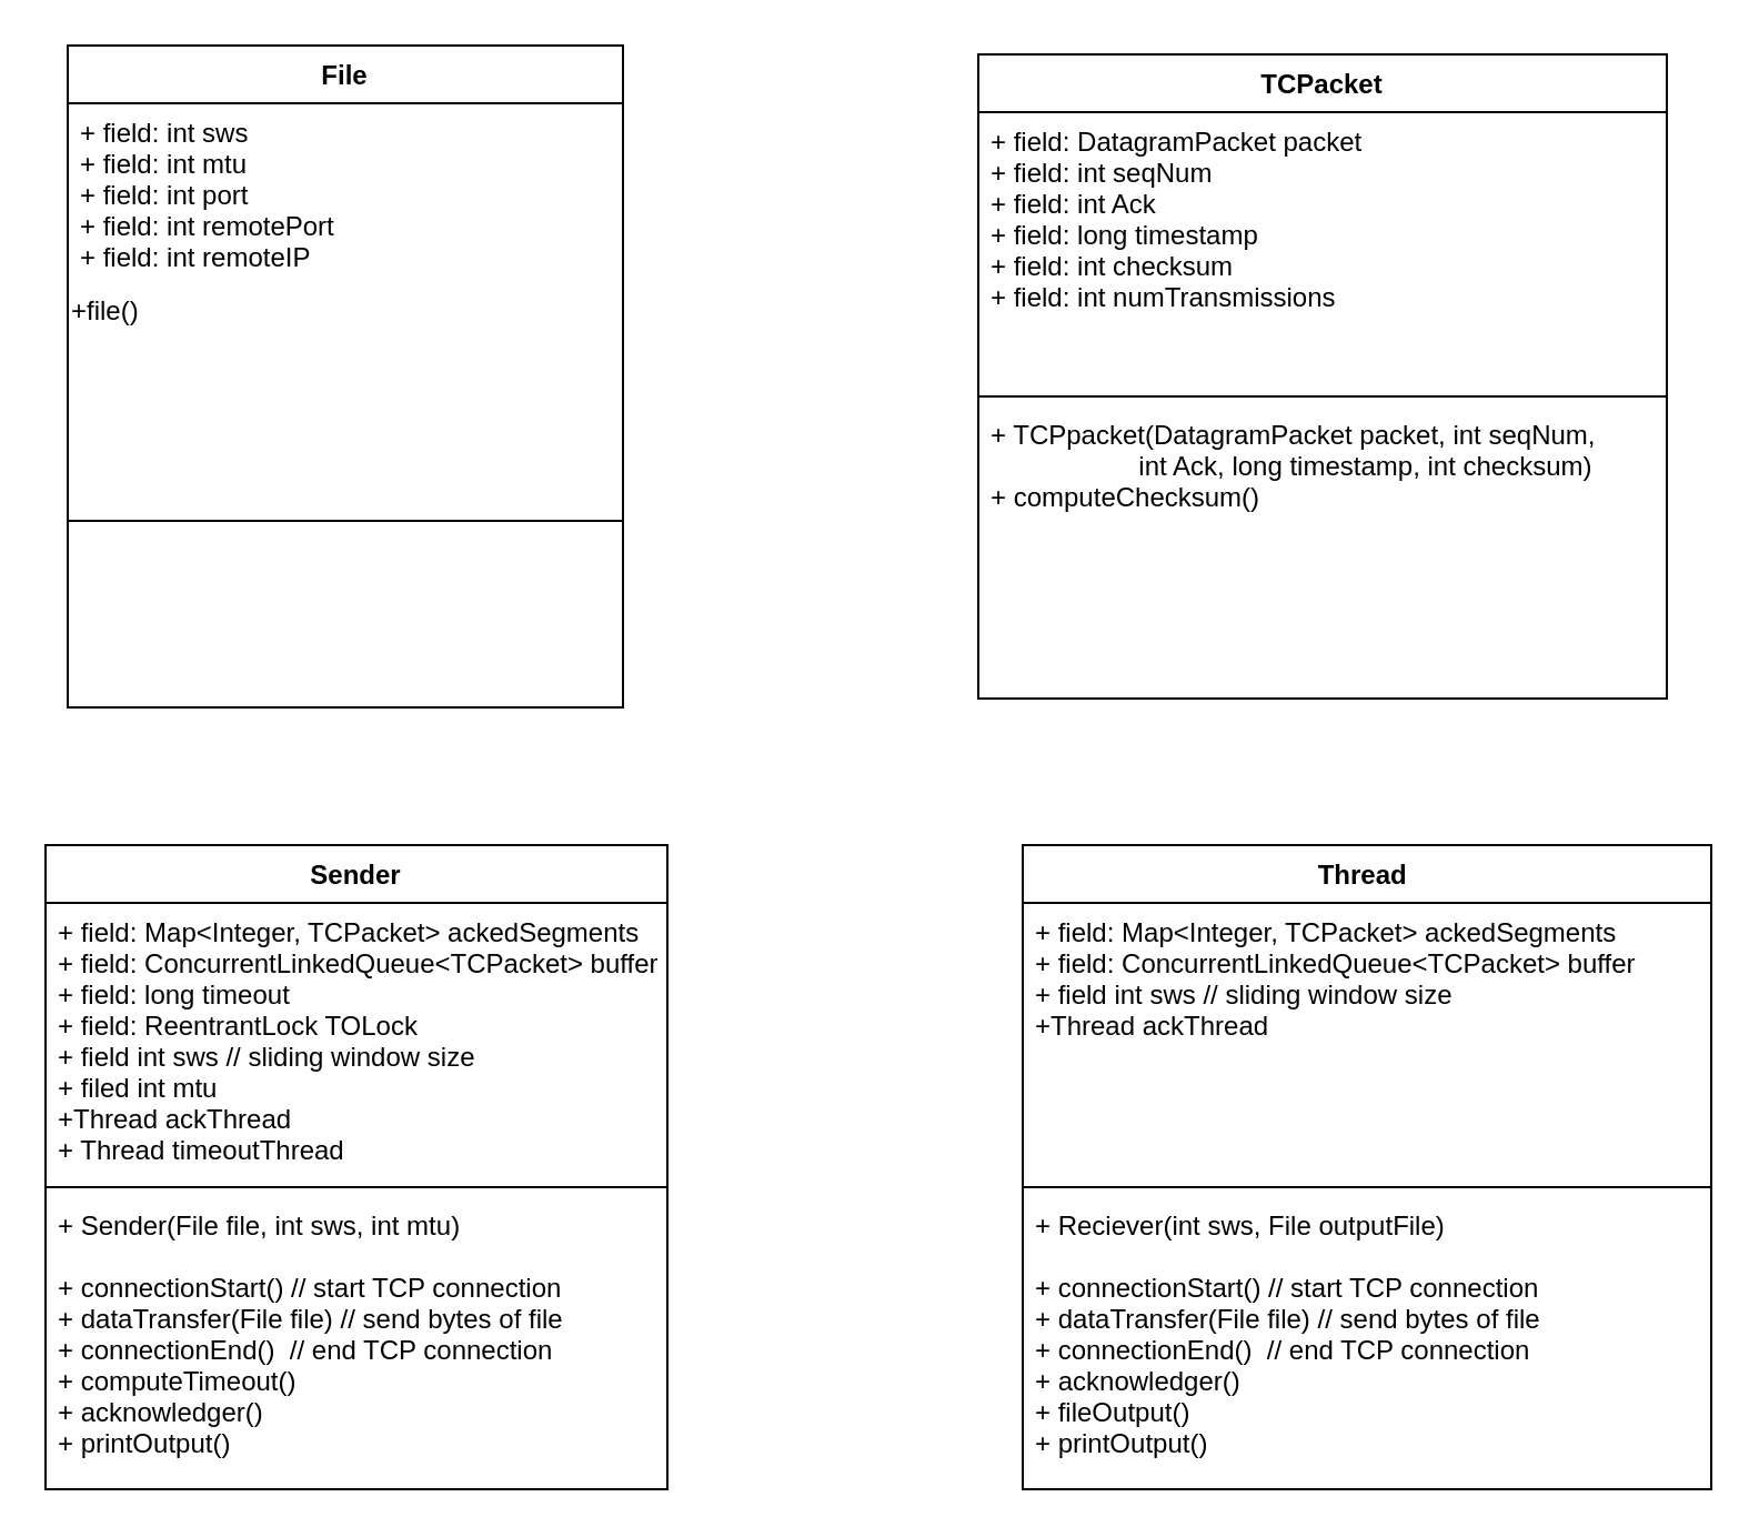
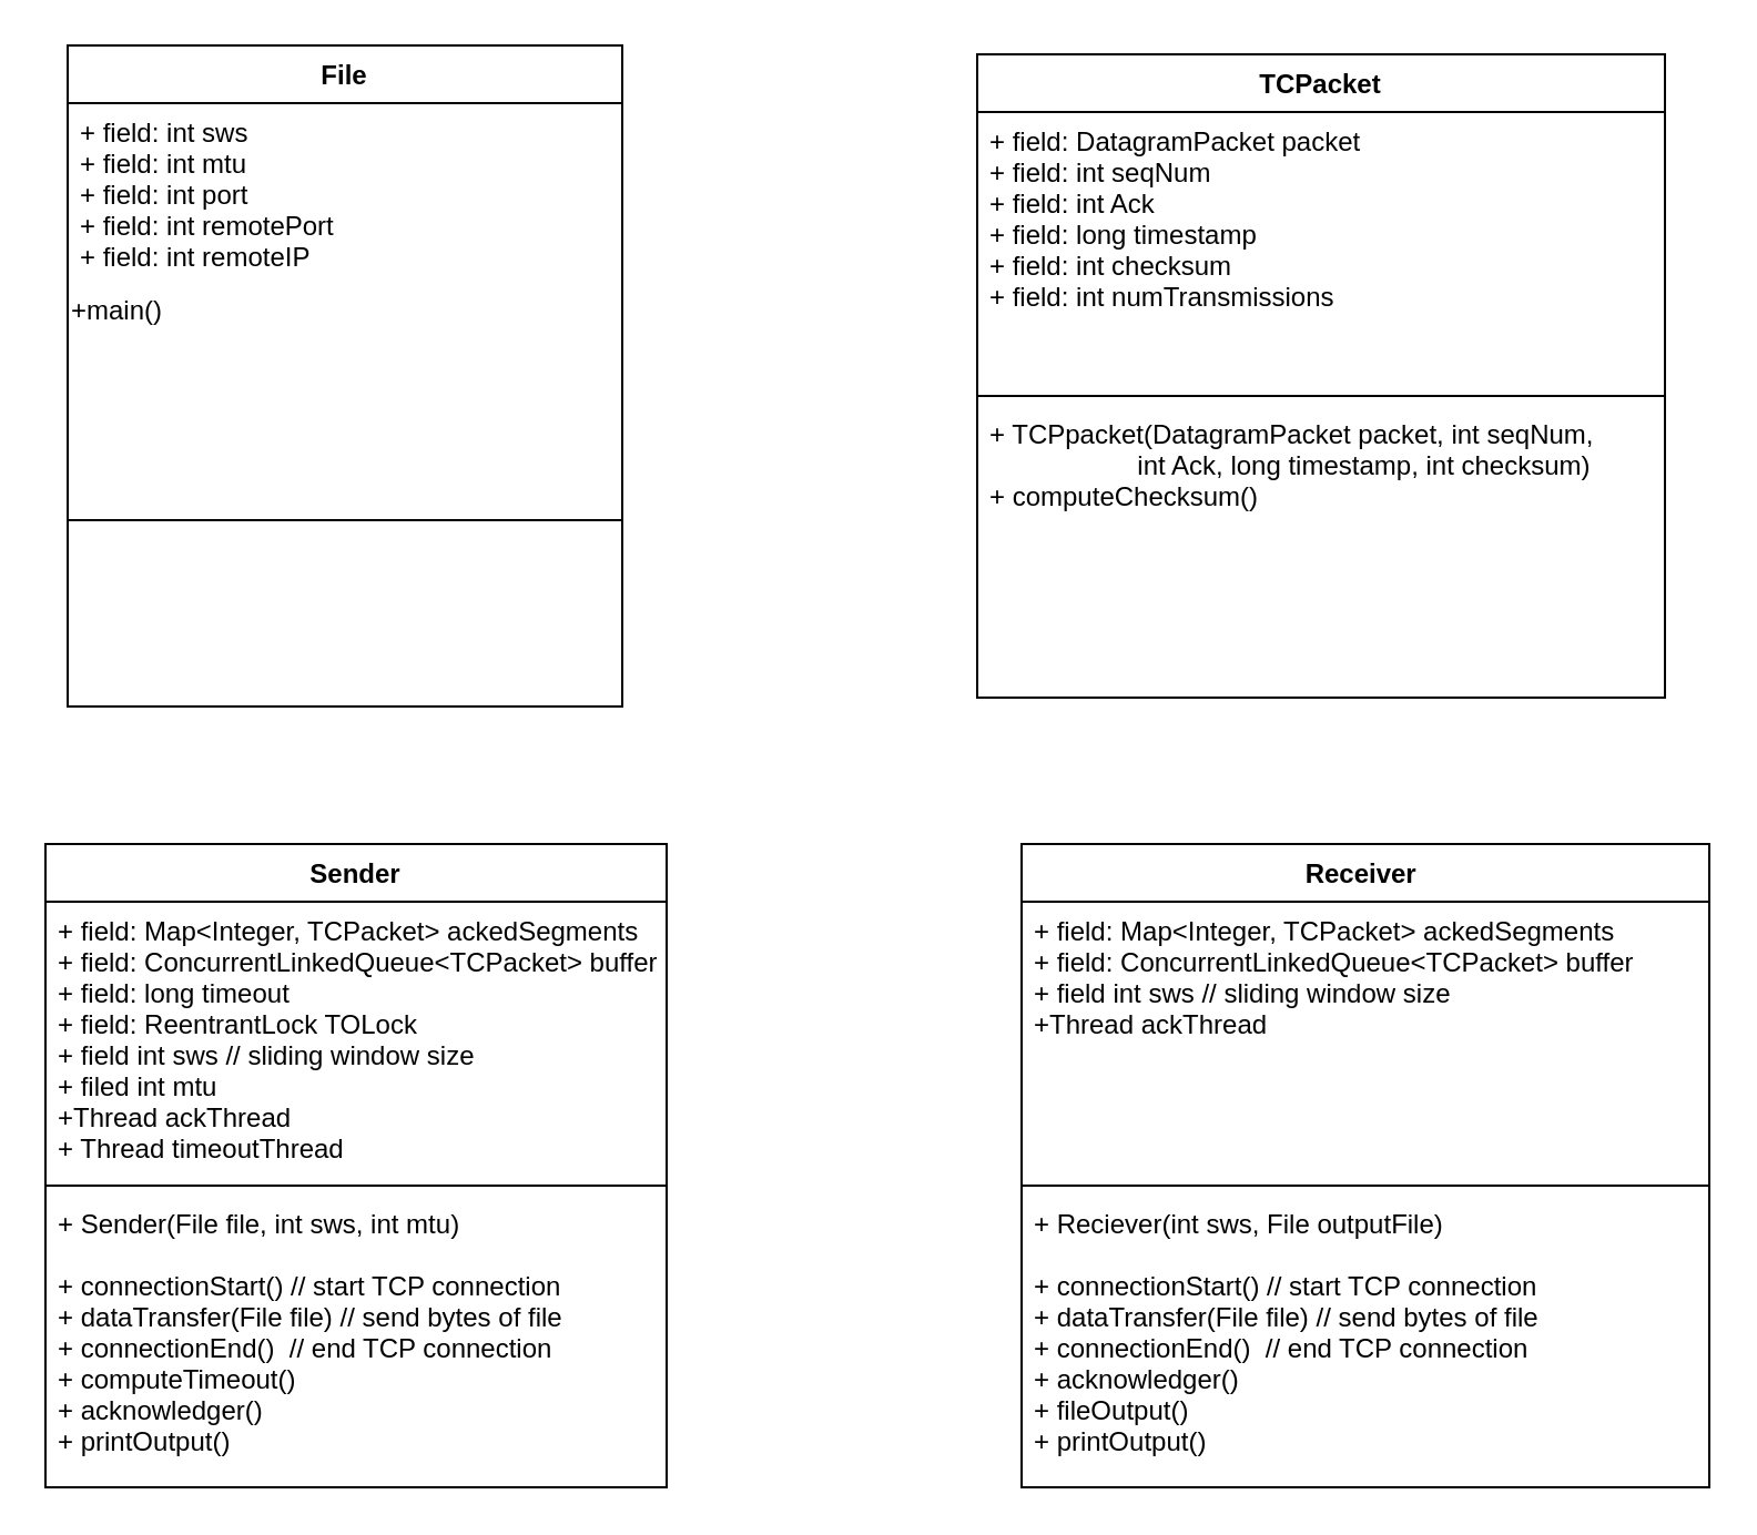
  <mxCell id="0" />
  <mxCell id="1" parent="0" />
  <mxCell id="2" value="Sender" style="swimlane;fontStyle=1;align=center;verticalAlign=top;childLayout=stackLayout;horizontal=1;startSize=26;horizontalStack=0;resizeParent=1;resizeParentMax=0;resizeLast=0;collapsible=1;marginBottom=0;" parent="1" vertex="1"><mxGeometry x="20" y="380" width="280" height="290" as="geometry" /></mxCell>
  <mxCell id="3" value="+ field: Map&lt;Integer, TCPacket&gt; ackedSegments&#10;+ field: ConcurrentLinkedQueue&lt;TCPacket&gt; buffer&#10;+ field: long timeout&#10;+ field: ReentrantLock TOLock&#10;+ field int sws // sliding window size&#10;+ filed int mtu&#10;+Thread ackThread&#10;+ Thread timeoutThread&#10;&#10;&#10;&#10;&#10;" style="text;strokeColor=none;fillColor=none;align=left;verticalAlign=top;spacingLeft=4;spacingRight=4;overflow=hidden;rotatable=0;points=[[0,0.5],[1,0.5]];portConstraint=eastwest;" parent="2" vertex="1"><mxGeometry y="26" width="280" height="124" as="geometry" /></mxCell>
  <mxCell id="4" value="" style="line;strokeWidth=1;fillColor=none;align=left;verticalAlign=middle;spacingTop=-1;spacingLeft=3;spacingRight=3;rotatable=0;labelPosition=right;points=[];portConstraint=eastwest;" parent="2" vertex="1"><mxGeometry y="150" width="280" height="8" as="geometry" /></mxCell>
  <mxCell id="5" value="+ Sender(File file, int sws, int mtu)&#10;&#10;+ connectionStart() // start TCP connection&#10;+ dataTransfer(File file) // send bytes of file&#10;+ connectionEnd()  // end TCP connection&#10;+ computeTimeout()&#10;+ acknowledger()&#10;+ printOutput()" style="text;strokeColor=none;fillColor=none;align=left;verticalAlign=top;spacingLeft=4;spacingRight=4;overflow=hidden;rotatable=0;points=[[0,0.5],[1,0.5]];portConstraint=eastwest;" parent="2" vertex="1"><mxGeometry y="158" width="280" height="132" as="geometry" /></mxCell>
  <mxCell id="6" value="File" style="swimlane;fontStyle=1;align=center;verticalAlign=top;childLayout=stackLayout;horizontal=1;startSize=26;horizontalStack=0;resizeParent=1;resizeParentMax=0;resizeLast=0;collapsible=1;marginBottom=0;" parent="1" vertex="1"><mxGeometry x="30" y="20" width="250" height="298" as="geometry" /></mxCell>
  <mxCell id="7" value="+ field: int sws&#10;+ field: int mtu&#10;+ field: int port&#10;+ field: int remotePort&#10;+ field: int remoteIP&#10;&#10;&#10;" style="text;strokeColor=none;fillColor=none;align=left;verticalAlign=top;spacingLeft=4;spacingRight=4;overflow=hidden;rotatable=0;points=[[0,0.5],[1,0.5]];portConstraint=eastwest;" parent="6" vertex="1"><mxGeometry y="26" width="250" height="84" as="geometry" /></mxCell>
- <mxCell id="8" value="&lt;div align=&quot;left&quot;&gt;+file()&lt;/div&gt;" style="text;html=1;strokeColor=none;fillColor=none;align=left;verticalAlign=middle;whiteSpace=wrap;rounded=0;" parent="6" vertex="1"><mxGeometry y="110" width="250" height="20" as="geometry" /></mxCell>
+ <mxCell id="8" value="&lt;div align=&quot;left&quot;&gt;+main()&lt;/div&gt;" style="text;html=1;strokeColor=none;fillColor=none;align=left;verticalAlign=middle;whiteSpace=wrap;rounded=0;" parent="6" vertex="1"><mxGeometry y="110" width="250" height="20" as="geometry" /></mxCell>
  <mxCell id="9" value="" style="line;strokeWidth=1;fillColor=none;align=left;verticalAlign=middle;spacingTop=-1;spacingLeft=3;spacingRight=3;rotatable=0;labelPosition=right;points=[];portConstraint=eastwest;" parent="6" vertex="1"><mxGeometry y="130" width="250" height="168" as="geometry" /></mxCell>
- <mxCell id="10" value="Thread " style="swimlane;fontStyle=1;align=center;verticalAlign=top;childLayout=stackLayout;horizontal=1;startSize=26;horizontalStack=0;resizeParent=1;resizeParentMax=0;resizeLast=0;collapsible=1;marginBottom=0;" vertex="1" parent="1"><mxGeometry x="460" y="380" width="310" height="290" as="geometry" /></mxCell>
+ <mxCell id="10" value="Receiver " style="swimlane;fontStyle=1;align=center;verticalAlign=top;childLayout=stackLayout;horizontal=1;startSize=26;horizontalStack=0;resizeParent=1;resizeParentMax=0;resizeLast=0;collapsible=1;marginBottom=0;" vertex="1" parent="1"><mxGeometry x="460" y="380" width="310" height="290" as="geometry" /></mxCell>
  <mxCell id="11" value="+ field: Map&lt;Integer, TCPacket&gt; ackedSegments&#10;+ field: ConcurrentLinkedQueue&lt;TCPacket&gt; buffer&#10;+ field int sws // sliding window size&#10;+Thread ackThread&#10;&#10;&#10;&#10;&#10;" style="text;strokeColor=none;fillColor=none;align=left;verticalAlign=top;spacingLeft=4;spacingRight=4;overflow=hidden;rotatable=0;points=[[0,0.5],[1,0.5]];portConstraint=eastwest;" vertex="1" parent="10"><mxGeometry y="26" width="310" height="124" as="geometry" /></mxCell>
  <mxCell id="12" value="" style="line;strokeWidth=1;fillColor=none;align=left;verticalAlign=middle;spacingTop=-1;spacingLeft=3;spacingRight=3;rotatable=0;labelPosition=right;points=[];portConstraint=eastwest;" vertex="1" parent="10"><mxGeometry y="150" width="310" height="8" as="geometry" /></mxCell>
  <mxCell id="13" value="+ Reciever(int sws, File outputFile)&#10;&#10;+ connectionStart() // start TCP connection&#10;+ dataTransfer(File file) // send bytes of file&#10;+ connectionEnd()  // end TCP connection&#10;+ acknowledger() &#10;+ fileOutput()&#10;+ printOutput()&#10;" style="text;strokeColor=none;fillColor=none;align=left;verticalAlign=top;spacingLeft=4;spacingRight=4;overflow=hidden;rotatable=0;points=[[0,0.5],[1,0.5]];portConstraint=eastwest;" vertex="1" parent="10"><mxGeometry y="158" width="310" height="132" as="geometry" /></mxCell>
  <mxCell id="14" value="TCPacket" style="swimlane;fontStyle=1;align=center;verticalAlign=top;childLayout=stackLayout;horizontal=1;startSize=26;horizontalStack=0;resizeParent=1;resizeParentMax=0;resizeLast=0;collapsible=1;marginBottom=0;" vertex="1" parent="1"><mxGeometry x="440" y="24" width="310" height="290" as="geometry" /></mxCell>
  <mxCell id="15" value="+ field: DatagramPacket packet&#10;+ field: int seqNum&#10;+ field: int Ack&#10;+ field: long timestamp&#10;+ field: int checksum&#10;+ field: int numTransmissions" style="text;strokeColor=none;fillColor=none;align=left;verticalAlign=top;spacingLeft=4;spacingRight=4;overflow=hidden;rotatable=0;points=[[0,0.5],[1,0.5]];portConstraint=eastwest;" vertex="1" parent="14"><mxGeometry y="26" width="310" height="124" as="geometry" /></mxCell>
  <mxCell id="16" value="" style="line;strokeWidth=1;fillColor=none;align=left;verticalAlign=middle;spacingTop=-1;spacingLeft=3;spacingRight=3;rotatable=0;labelPosition=right;points=[];portConstraint=eastwest;" vertex="1" parent="14"><mxGeometry y="150" width="310" height="8" as="geometry" /></mxCell>
  <mxCell id="17" value="+ TCPpacket(DatagramPacket packet, int seqNum, &#10;                    int Ack, long timestamp, int checksum)&#10;+ computeChecksum()&#10;" style="text;strokeColor=none;fillColor=none;align=left;verticalAlign=top;spacingLeft=4;spacingRight=4;overflow=hidden;rotatable=0;points=[[0,0.5],[1,0.5]];portConstraint=eastwest;" vertex="1" parent="14"><mxGeometry y="158" width="310" height="132" as="geometry" /></mxCell>
